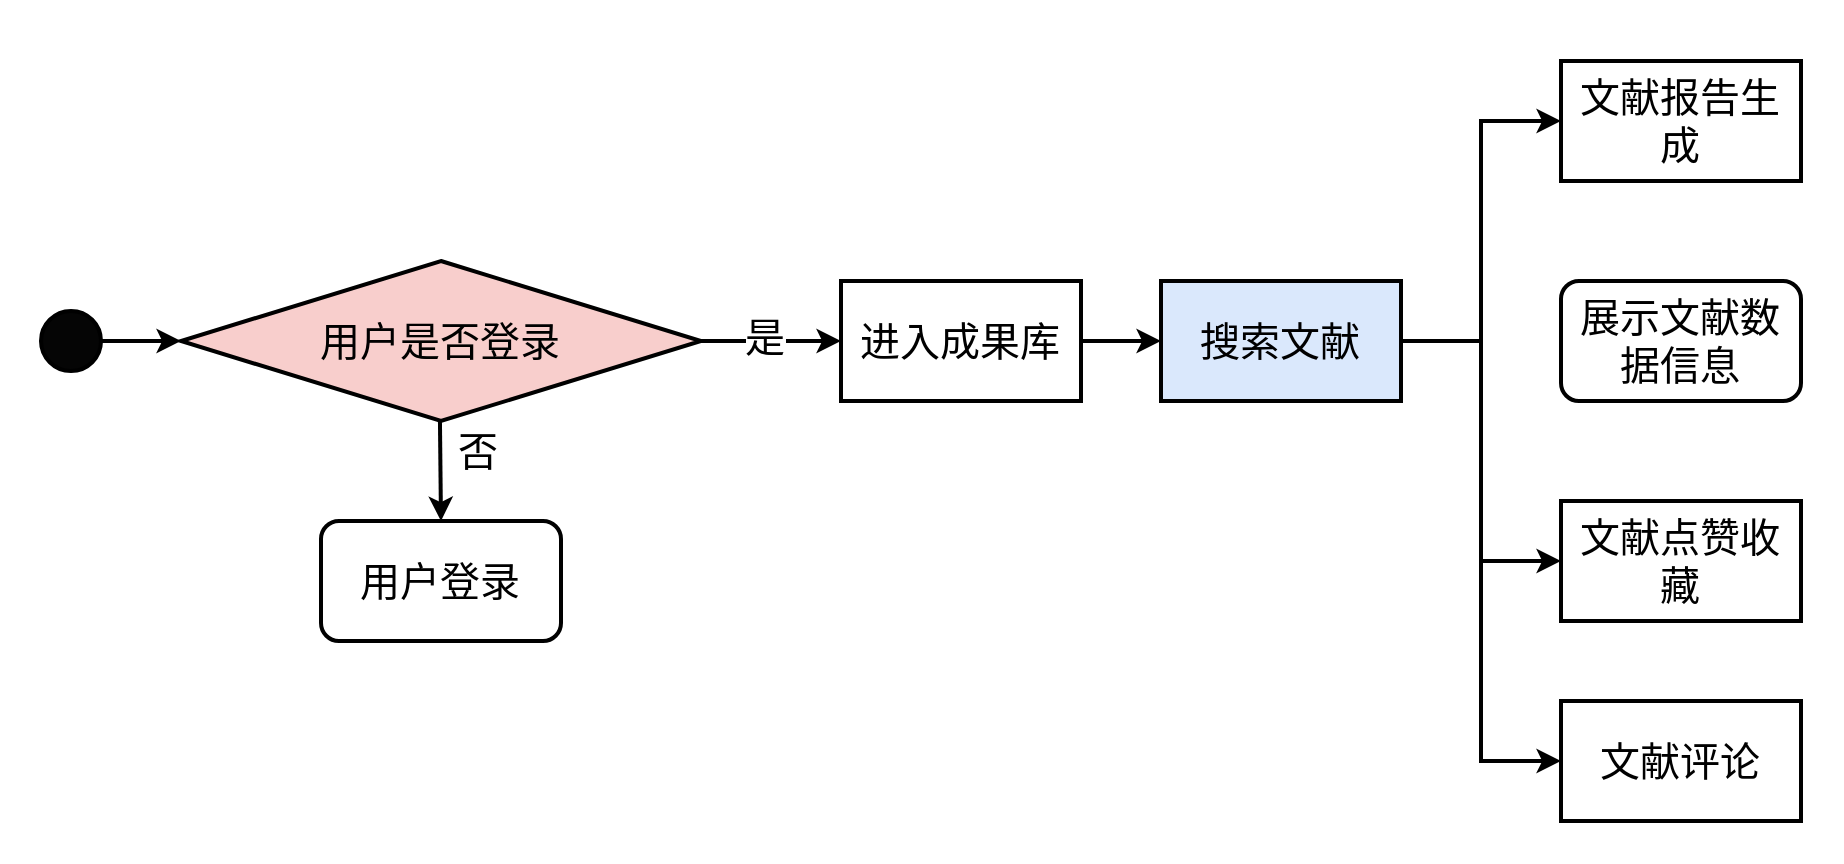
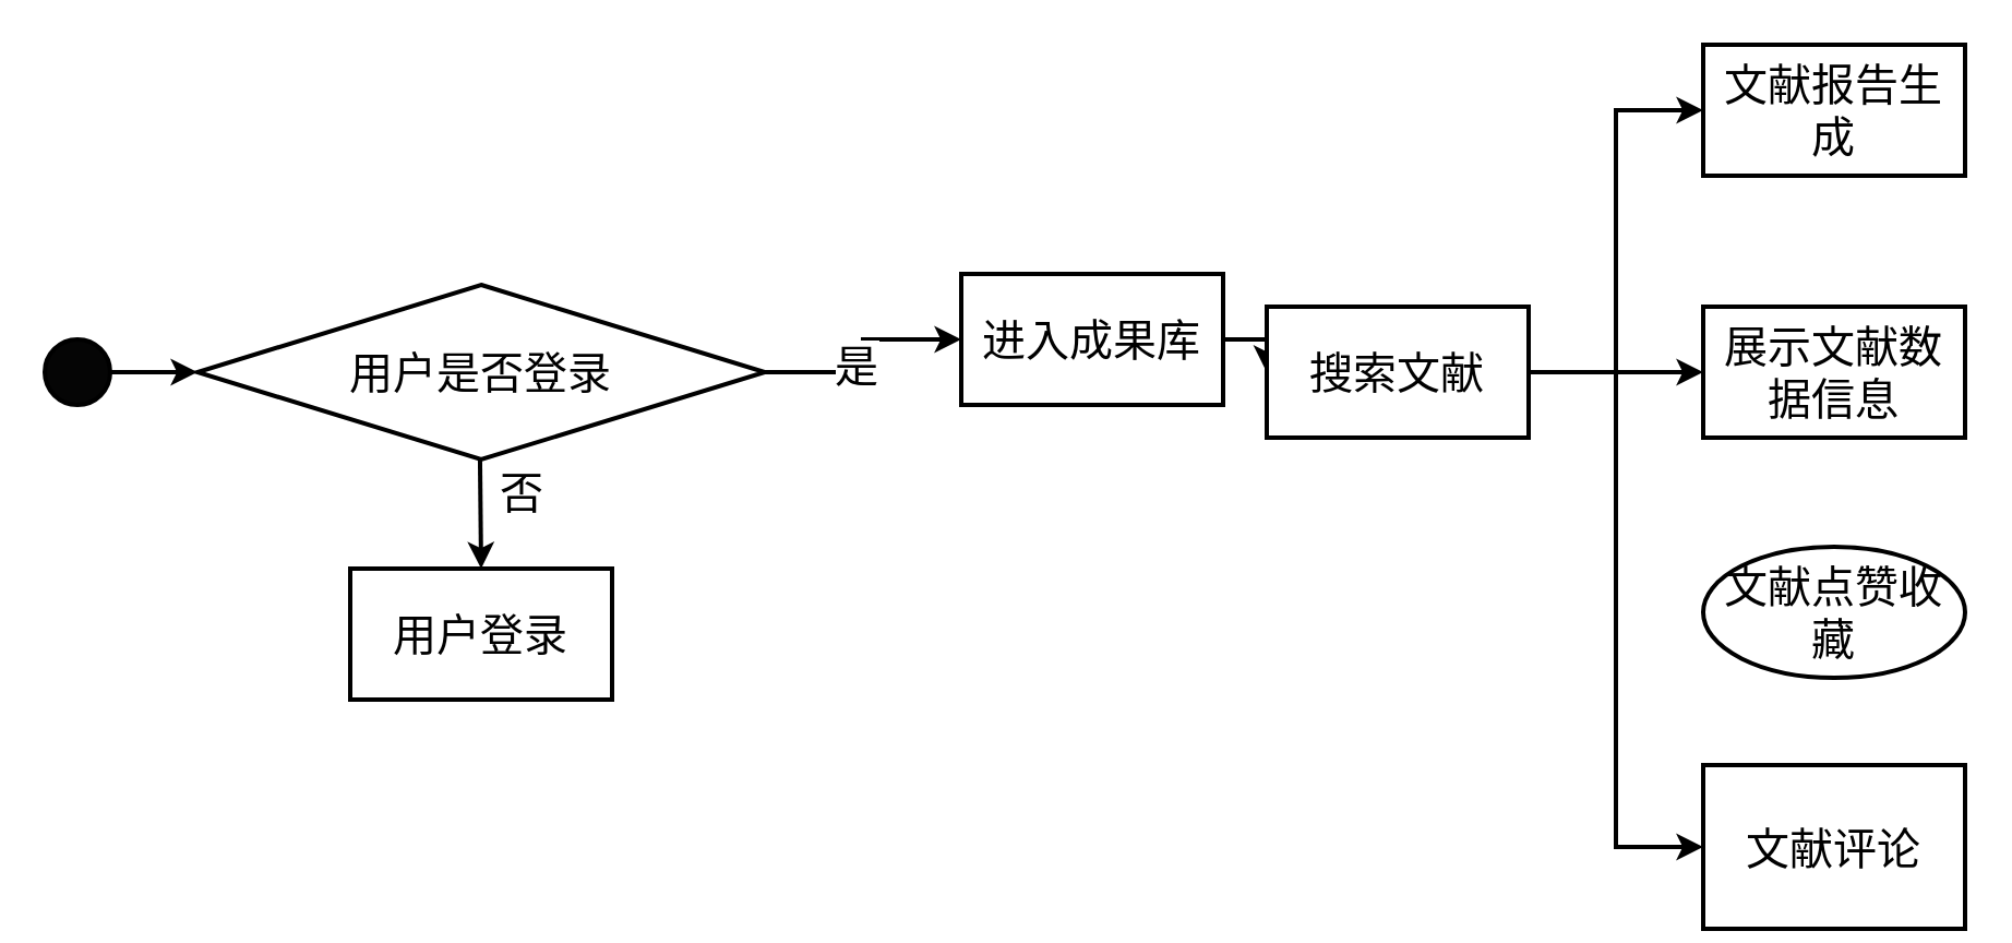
  <mxCell id="0" />
  <mxCell id="1" parent="0" />
  <mxCell id="2" value="" style="ellipse;whiteSpace=wrap;html=1;aspect=fixed;fillColor=#050505;strokeWidth=2;fontSize=20;" parent="1" vertex="1"><mxGeometry x="20" y="155" width="30" height="30" as="geometry" /></mxCell>
  <mxCell id="3" style="edgeStyle=orthogonalEdgeStyle;rounded=0;orthogonalLoop=1;jettySize=auto;html=1;exitX=1;exitY=0.5;exitDx=0;exitDy=0;entryX=0;entryY=0.5;entryDx=0;entryDy=0;strokeWidth=2;fontSize=20;" edge="1" parent="1" source="5" target="12"><mxGeometry relative="1" as="geometry" /></mxCell>
  <mxCell id="4" value="&lt;font style=&quot;font-size: 20px;&quot;&gt;是&lt;/font&gt;" style="edgeLabel;html=1;align=center;verticalAlign=middle;resizable=0;points=[];" vertex="1" connectable="0" parent="3"><mxGeometry x="-0.076" y="3" relative="1" as="geometry"><mxPoint x="-1" as="offset" /></mxGeometry></mxCell>
- <mxCell id="5" value="&lt;font style=&quot;font-size: 20px;&quot;&gt;用户是否登录&lt;/font&gt;" style="rhombus;whiteSpace=wrap;html=1;strokeWidth=2;fontSize=20;fillColor=#f8cecc;" parent="1" vertex="1"><mxGeometry x="90" y="130" width="260" height="80" as="geometry" /></mxCell>
+ <mxCell id="5" value="&lt;font style=&quot;font-size: 20px;&quot;&gt;用户是否登录&lt;/font&gt;" style="rhombus;whiteSpace=wrap;html=1;strokeWidth=2;fontSize=20;" parent="1" vertex="1"><mxGeometry x="90" y="130" width="260" height="80" as="geometry" /></mxCell>
  <mxCell id="6" value="" style="group;strokeWidth=2;fontSize=20;" parent="1" vertex="1" connectable="0"><mxGeometry x="160" y="260" width="120" height="60" as="geometry" /></mxCell>
- <mxCell id="7" value="&lt;font style=&quot;font-size: 20px;&quot;&gt;用户登录&lt;/font&gt;" style="whiteSpace=wrap;html=1;strokeWidth=2;fontSize=20;rounded=1;" parent="6" vertex="1"><mxGeometry width="120" height="60" as="geometry" /></mxCell>
+ <mxCell id="7" value="&lt;font style=&quot;font-size: 20px;&quot;&gt;用户登录&lt;/font&gt;" style="rounded=0;whiteSpace=wrap;html=1;strokeWidth=2;fontSize=20;" parent="6" vertex="1"><mxGeometry width="120" height="60" as="geometry" /></mxCell>
  <mxCell id="8" value="" style="endArrow=classic;html=1;rounded=0;entryX=0.5;entryY=0;entryDx=0;entryDy=0;strokeWidth=2;fontSize=20;" parent="1" target="7" edge="1"><mxGeometry width="50" height="50" relative="1" as="geometry"><mxPoint x="219.47" y="210" as="sourcePoint" /><mxPoint x="559.47" y="370" as="targetPoint" /></mxGeometry></mxCell>
  <mxCell id="9" value="&lt;font style=&quot;font-size: 20px;&quot;&gt;否&lt;/font&gt;" style="text;html=1;align=center;verticalAlign=middle;whiteSpace=wrap;rounded=0;strokeWidth=2;fontSize=20;" parent="1" vertex="1"><mxGeometry x="209.47" y="210" width="60" height="30" as="geometry" /></mxCell>
  <mxCell id="10" value="" style="endArrow=classic;html=1;rounded=0;exitX=1;exitY=0.5;exitDx=0;exitDy=0;entryX=0;entryY=0.5;entryDx=0;entryDy=0;strokeWidth=2;fontSize=20;" parent="1" source="2" target="5" edge="1"><mxGeometry width="50" height="50" relative="1" as="geometry"><mxPoint x="360" y="320" as="sourcePoint" /><mxPoint x="410" y="270" as="targetPoint" /></mxGeometry></mxCell>
  <mxCell id="11" style="edgeStyle=orthogonalEdgeStyle;rounded=0;orthogonalLoop=1;jettySize=auto;html=1;exitX=1;exitY=0.5;exitDx=0;exitDy=0;entryX=0;entryY=0.5;entryDx=0;entryDy=0;strokeWidth=2;fontSize=20;" edge="1" parent="1" source="12" target="17"><mxGeometry relative="1" as="geometry" /></mxCell>
- <mxCell id="12" value="进入成果库" style="rounded=0;whiteSpace=wrap;html=1;strokeWidth=2;fontSize=20;" vertex="1" parent="1"><mxGeometry x="420" y="140" width="120" height="60" as="geometry" /></mxCell>
- <mxCell id="13" value="展示文献数据信息" style="whiteSpace=wrap;html=1;strokeWidth=2;fontSize=20;rounded=1;" vertex="1" parent="1"><mxGeometry x="780" y="140" width="120" height="60" as="geometry" /></mxCell>
+ <mxCell id="12" value="进入成果库" style="rounded=0;whiteSpace=wrap;html=1;strokeWidth=2;fontSize=20;" vertex="1" parent="1"><mxGeometry x="440" y="125" width="120" height="60" as="geometry" /></mxCell>
+ <mxCell id="13" value="展示文献数据信息" style="rounded=0;whiteSpace=wrap;html=1;strokeWidth=2;fontSize=20;" vertex="1" parent="1"><mxGeometry x="780" y="140" width="120" height="60" as="geometry" /></mxCell>
  <mxCell id="14" style="edgeStyle=orthogonalEdgeStyle;rounded=0;orthogonalLoop=1;jettySize=auto;html=1;exitX=1;exitY=0.5;exitDx=0;exitDy=0;entryX=0;entryY=0.5;entryDx=0;entryDy=0;strokeWidth=2;fontSize=20;" edge="1" parent="1" source="17" target="20"><mxGeometry relative="1" as="geometry" /></mxCell>
  <mxCell id="15" style="edgeStyle=orthogonalEdgeStyle;rounded=0;orthogonalLoop=1;jettySize=auto;html=1;exitX=1;exitY=0.5;exitDx=0;exitDy=0;entryX=0;entryY=0.5;entryDx=0;entryDy=0;strokeWidth=2;fontSize=20;" edge="1" parent="1" source="17" target="18"><mxGeometry relative="1" as="geometry" /></mxCell>
- <mxCell id="16" style="edgeStyle=orthogonalEdgeStyle;rounded=0;orthogonalLoop=1;jettySize=auto;html=1;exitX=1;exitY=0.5;exitDx=0;exitDy=0;entryX=0;entryY=0.5;entryDx=0;entryDy=0;strokeWidth=2;fontSize=20;" edge="1" parent="1" source="17" target="19"><mxGeometry relative="1" as="geometry" /></mxCell>
- <mxCell id="17" value="搜索文献" style="rounded=0;whiteSpace=wrap;html=1;strokeWidth=2;fontSize=20;fillColor=#dae8fc;" vertex="1" parent="1"><mxGeometry x="580" y="140" width="120" height="60" as="geometry" /></mxCell>
- <mxCell id="18" value="文献报告生成" style="rounded=0;whiteSpace=wrap;html=1;strokeWidth=2;fontSize=20;" vertex="1" parent="1"><mxGeometry x="780" y="30" width="120" height="60" as="geometry" /></mxCell>
- <mxCell id="19" value="文献点赞收藏" style="rounded=0;whiteSpace=wrap;html=1;strokeWidth=2;fontSize=20;" vertex="1" parent="1"><mxGeometry x="780" y="250" width="120" height="60" as="geometry" /></mxCell>
- <mxCell id="20" value="文献评论" style="rounded=0;whiteSpace=wrap;html=1;strokeWidth=2;fontSize=20;" vertex="1" parent="1"><mxGeometry x="780" y="350" width="120" height="60" as="geometry" /></mxCell>
+ <mxCell id="16" style="edgeStyle=orthogonalEdgeStyle;rounded=0;orthogonalLoop=1;jettySize=auto;html=1;exitX=1;exitY=0.5;exitDx=0;exitDy=0;strokeWidth=2;fontSize=20;" edge="1" parent="1" source="17" target="13"><mxGeometry relative="1" as="geometry" /></mxCell>
+ <mxCell id="17" value="搜索文献" style="rounded=0;whiteSpace=wrap;html=1;strokeWidth=2;fontSize=20;" vertex="1" parent="1"><mxGeometry x="580" y="140" width="120" height="60" as="geometry" /></mxCell>
+ <mxCell id="18" value="文献报告生成" style="rounded=0;whiteSpace=wrap;html=1;strokeWidth=2;fontSize=20;" vertex="1" parent="1"><mxGeometry x="780" y="20" width="120" height="60" as="geometry" /></mxCell>
+ <mxCell id="19" value="文献点赞收藏" style="ellipse;whiteSpace=wrap;html=1;strokeWidth=2;fontSize=20;" vertex="1" parent="1"><mxGeometry x="780" y="250" width="120" height="60" as="geometry" /></mxCell>
+ <mxCell id="20" value="文献评论" style="rounded=0;whiteSpace=wrap;html=1;strokeWidth=2;fontSize=20;" vertex="1" parent="1"><mxGeometry x="780" y="350" width="120" height="75" as="geometry" /></mxCell>
